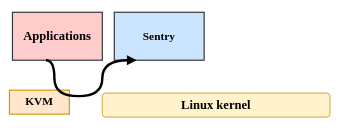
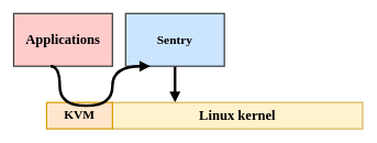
  <mxCell id="0" />
  <mxCell id="1" parent="0" />
  <mxCell id="2" value="Applications" style="whiteSpace=wrap;strokeWidth=2;fillColor=#ffcccc;strokeColor=#36393d;fontFamily=Verdana;fontStyle=1;fontSize=21;" parent="1" vertex="1"><mxGeometry x="20" y="20" width="150" height="80" as="geometry" /></mxCell>
+ <mxCell id="3" value="" style="edgeStyle=orthogonalEdgeStyle;rounded=0;orthogonalLoop=1;jettySize=auto;html=1;strokeWidth=4;endArrow=block;endFill=1;entryX=0.25;entryY=0;entryDx=0;entryDy=0;" parent="1" source="4" target="5" edge="1"><mxGeometry relative="1" as="geometry" /></mxCell>
  <mxCell id="4" value="Sentry" style="whiteSpace=wrap;strokeWidth=2;fillColor=#cce5ff;strokeColor=#36393d;fontFamily=Verdana;fontStyle=1;fontSize=19;" parent="1" vertex="1"><mxGeometry x="190" y="20" width="150" height="80" as="geometry" /></mxCell>
- <mxCell id="5" value="Linux kernel" style="whiteSpace=wrap;strokeWidth=2;fillColor=#fff2cc;strokeColor=#d6b656;fontFamily=Verdana;fontStyle=1;fontSize=21;rounded=1;" parent="1" vertex="1"><mxGeometry x="170" y="155" width="380" height="40" as="geometry" /></mxCell>
- <mxCell id="6" value="KVM" style="whiteSpace=wrap;strokeWidth=2;fillColor=#ffe6cc;strokeColor=#d79b00;fontFamily=Verdana;fontStyle=1;fontSize=19;" vertex="1" parent="1"><mxGeometry x="15" y="150" width="100" height="40" as="geometry" /></mxCell>
+ <mxCell id="5" value="Linux kernel" style="whiteSpace=wrap;strokeWidth=2;fillColor=#fff2cc;strokeColor=#d6b656;fontFamily=Verdana;fontStyle=1;fontSize=21;" parent="1" vertex="1"><mxGeometry x="170" y="155" width="380" height="40" as="geometry" /></mxCell>
+ <mxCell id="6" value="KVM" style="whiteSpace=wrap;strokeWidth=2;fillColor=#ffe6cc;strokeColor=#d79b00;fontFamily=Verdana;fontStyle=1;fontSize=19;" vertex="1" parent="1"><mxGeometry x="70" y="155" width="100" height="40" as="geometry" /></mxCell>
  <mxCell id="7" value="" style="rounded=0;orthogonalLoop=1;jettySize=auto;html=1;strokeWidth=4;endArrow=block;endFill=1;entryX=0.25;entryY=1;entryDx=0;entryDy=0;edgeStyle=orthogonalEdgeStyle;exitX=0.5;exitY=1;exitDx=0;exitDy=0;curved=1;" edge="1" parent="1" target="4"><mxGeometry relative="1" as="geometry"><mxPoint x="76" y="100" as="sourcePoint" /><mxPoint x="193.5" y="100" as="targetPoint" /><Array as="points"><mxPoint x="90" y="100" /><mxPoint x="90" y="160" /><mxPoint x="170" y="160" /><mxPoint x="170" y="100" /></Array></mxGeometry></mxCell>
